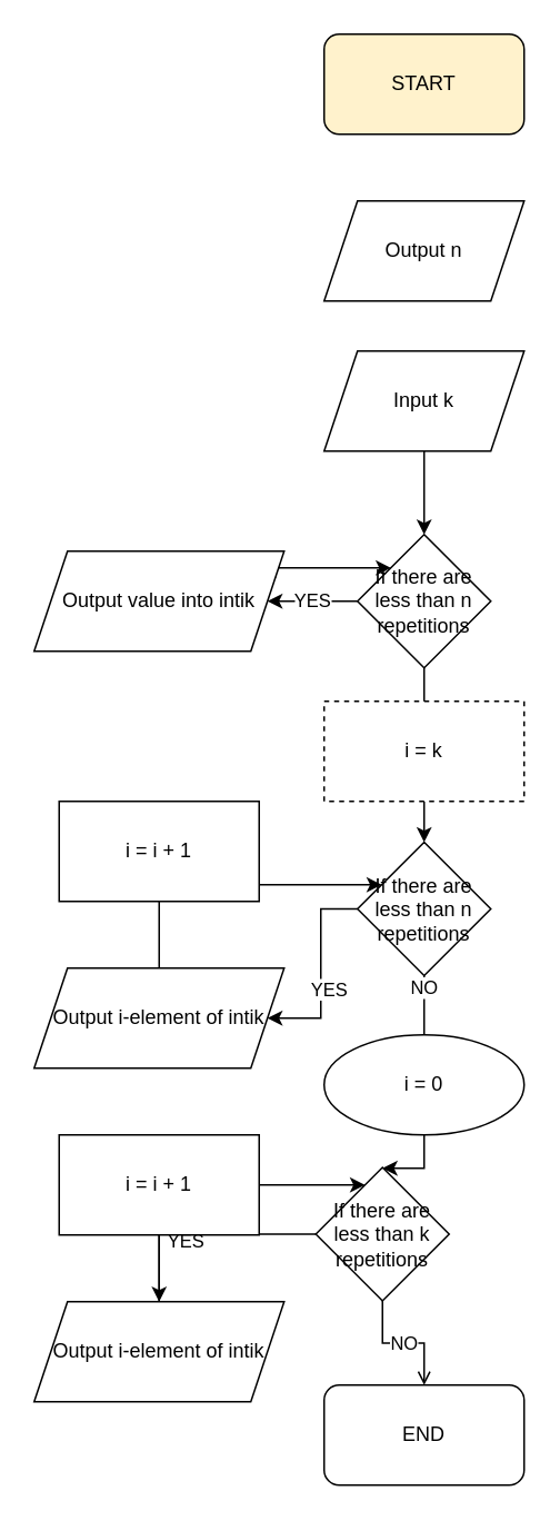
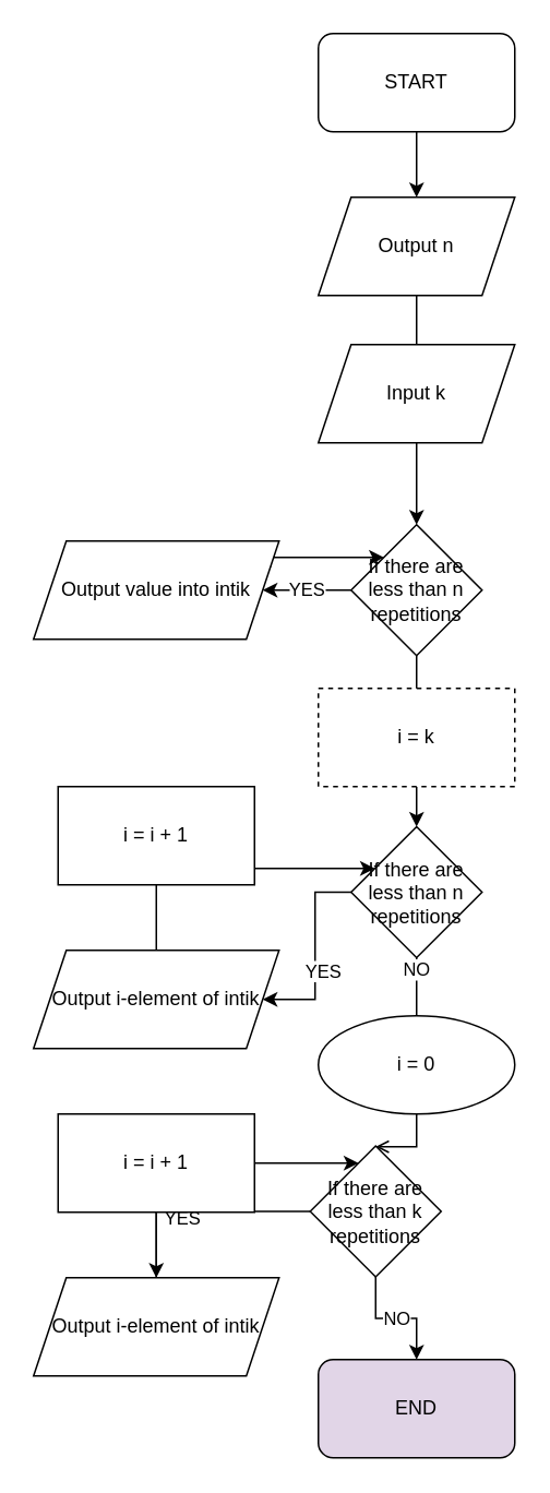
  <mxCell id="0" />
  <mxCell id="1" parent="0" />
- <mxCell id="3" value="START" style="rounded=1;whiteSpace=wrap;html=1;fillColor=#fff2cc;" vertex="1" parent="1"><mxGeometry x="194" y="20" width="120" height="60" as="geometry" /></mxCell>
- <mxCell id="4" value="END" style="rounded=1;whiteSpace=wrap;html=1;" vertex="1" parent="1"><mxGeometry x="194" y="830" width="120" height="60" as="geometry" /></mxCell>
+ <mxCell id="2" style="edgeStyle=orthogonalEdgeStyle;rounded=0;orthogonalLoop=1;jettySize=auto;html=1;" edge="1" parent="1" source="3" target="6"><mxGeometry relative="1" as="geometry" /></mxCell>
+ <mxCell id="3" value="START" style="rounded=1;whiteSpace=wrap;html=1;" vertex="1" parent="1"><mxGeometry x="194" y="20" width="120" height="60" as="geometry" /></mxCell>
+ <mxCell id="4" value="END" style="rounded=1;whiteSpace=wrap;html=1;fillColor=#e1d5e7;" vertex="1" parent="1"><mxGeometry x="194" y="830" width="120" height="60" as="geometry" /></mxCell>
  <mxCell id="5" style="edgeStyle=orthogonalEdgeStyle;rounded=0;orthogonalLoop=1;jettySize=auto;html=1;startArrow=none;" edge="1" parent="1" source="12" target="9"><mxGeometry relative="1" as="geometry" /></mxCell>
  <mxCell id="6" value="Output n" style="shape=parallelogram;perimeter=parallelogramPerimeter;whiteSpace=wrap;html=1;fixedSize=1;" vertex="1" parent="1"><mxGeometry x="194" y="120" width="120" height="60" as="geometry" /></mxCell>
  <mxCell id="7" value="YES" style="edgeStyle=orthogonalEdgeStyle;rounded=0;orthogonalLoop=1;jettySize=auto;html=1;" edge="1" parent="1" source="9" target="11"><mxGeometry relative="1" as="geometry" /></mxCell>
  <mxCell id="8" style="edgeStyle=orthogonalEdgeStyle;rounded=0;orthogonalLoop=1;jettySize=auto;html=1;startArrow=none;" edge="1" parent="1" source="18" target="17"><mxGeometry relative="1" as="geometry" /></mxCell>
  <mxCell id="9" value="If there are less than n repetitions" style="rhombus;whiteSpace=wrap;html=1;" vertex="1" parent="1"><mxGeometry x="214" y="320" width="80" height="80" as="geometry" /></mxCell>
  <mxCell id="10" style="edgeStyle=orthogonalEdgeStyle;rounded=0;orthogonalLoop=1;jettySize=auto;html=1;exitX=1;exitY=0.25;exitDx=0;exitDy=0;" edge="1" parent="1" source="11" target="9"><mxGeometry relative="1" as="geometry"><Array as="points"><mxPoint x="165" y="340" /></Array></mxGeometry></mxCell>
  <mxCell id="11" value="Output value into intik" style="shape=parallelogram;perimeter=parallelogramPerimeter;whiteSpace=wrap;html=1;fixedSize=1;" vertex="1" parent="1"><mxGeometry x="20" y="330" width="150" height="60" as="geometry" /></mxCell>
  <mxCell id="12" value="Input k" style="shape=parallelogram;perimeter=parallelogramPerimeter;whiteSpace=wrap;html=1;fixedSize=1;" vertex="1" parent="1"><mxGeometry x="194" y="210" width="120" height="60" as="geometry" /></mxCell>
+ <mxCell id="13" value="" style="edgeStyle=orthogonalEdgeStyle;rounded=0;orthogonalLoop=1;jettySize=auto;html=1;endArrow=none;" edge="1" parent="1" source="6" target="12"><mxGeometry relative="1" as="geometry"><mxPoint x="254" y="160" as="sourcePoint" /><mxPoint x="254" y="320" as="targetPoint" /></mxGeometry></mxCell>
  <mxCell id="14" style="edgeStyle=orthogonalEdgeStyle;rounded=0;orthogonalLoop=1;jettySize=auto;html=1;" edge="1" parent="1" source="17" target="21"><mxGeometry relative="1" as="geometry" /></mxCell>
  <mxCell id="15" value="YES" style="edgeLabel;html=1;align=center;verticalAlign=middle;resizable=0;points=[];" vertex="1" connectable="0" parent="14"><mxGeometry x="0.179" y="4" relative="1" as="geometry"><mxPoint as="offset" /></mxGeometry></mxCell>
- <mxCell id="16" style="edgeStyle=orthogonalEdgeStyle;rounded=0;orthogonalLoop=1;jettySize=auto;html=1;startArrow=none;" edge="1" parent="1" source="32" target="27"><mxGeometry relative="1" as="geometry" /></mxCell>
+ <mxCell id="16" style="edgeStyle=orthogonalEdgeStyle;rounded=0;orthogonalLoop=1;jettySize=auto;html=1;startArrow=none;endArrow=open;" edge="1" parent="1" source="32" target="27"><mxGeometry relative="1" as="geometry" /></mxCell>
  <mxCell id="17" value="If there are less than n repetitions" style="rhombus;whiteSpace=wrap;html=1;" vertex="1" parent="1"><mxGeometry x="214" y="504.5" width="80" height="80" as="geometry" /></mxCell>
  <mxCell id="18" value="i = k" style="rounded=0;whiteSpace=wrap;html=1;dashed=1;" vertex="1" parent="1"><mxGeometry x="194" y="420" width="120" height="60" as="geometry" /></mxCell>
  <mxCell id="19" value="" style="edgeStyle=orthogonalEdgeStyle;rounded=0;orthogonalLoop=1;jettySize=auto;html=1;endArrow=none;" edge="1" parent="1" source="9" target="18"><mxGeometry relative="1" as="geometry"><mxPoint x="254" y="400" as="sourcePoint" /><mxPoint x="254" y="520" as="targetPoint" /></mxGeometry></mxCell>
  <mxCell id="20" style="edgeStyle=orthogonalEdgeStyle;rounded=0;orthogonalLoop=1;jettySize=auto;html=1;startArrow=none;" edge="1" parent="1" source="22" target="17"><mxGeometry relative="1" as="geometry"><Array as="points"><mxPoint x="190" y="530" /><mxPoint x="190" y="530" /></Array></mxGeometry></mxCell>
  <mxCell id="21" value="Output i-element of intik" style="shape=parallelogram;perimeter=parallelogramPerimeter;whiteSpace=wrap;html=1;fixedSize=1;" vertex="1" parent="1"><mxGeometry x="20" y="580" width="150" height="60" as="geometry" /></mxCell>
  <mxCell id="22" value="i = i + 1" style="rounded=0;whiteSpace=wrap;html=1;" vertex="1" parent="1"><mxGeometry x="35" y="480" width="120" height="60" as="geometry" /></mxCell>
  <mxCell id="23" value="" style="edgeStyle=orthogonalEdgeStyle;rounded=0;orthogonalLoop=1;jettySize=auto;html=1;endArrow=none;" edge="1" parent="1" source="21" target="22"><mxGeometry relative="1" as="geometry"><mxPoint x="95" y="580" as="sourcePoint" /><mxPoint x="228.5" y="530" as="targetPoint" /><Array as="points" /></mxGeometry></mxCell>
  <mxCell id="24" style="edgeStyle=orthogonalEdgeStyle;rounded=0;orthogonalLoop=1;jettySize=auto;html=1;" edge="1" parent="1" source="27" target="29"><mxGeometry relative="1" as="geometry" /></mxCell>
  <mxCell id="25" value="YES" style="edgeLabel;html=1;align=center;verticalAlign=middle;resizable=0;points=[];" vertex="1" connectable="0" parent="24"><mxGeometry x="0.179" y="4" relative="1" as="geometry"><mxPoint as="offset" /></mxGeometry></mxCell>
- <mxCell id="26" value="NO" style="edgeStyle=orthogonalEdgeStyle;rounded=0;orthogonalLoop=1;jettySize=auto;html=1;endArrow=open;" edge="1" parent="1" source="27" target="4"><mxGeometry relative="1" as="geometry" /></mxCell>
+ <mxCell id="26" value="NO" style="edgeStyle=orthogonalEdgeStyle;rounded=0;orthogonalLoop=1;jettySize=auto;html=1;" edge="1" parent="1" source="27" target="4"><mxGeometry relative="1" as="geometry" /></mxCell>
  <mxCell id="27" value="If there are less than k repetitions" style="rhombus;whiteSpace=wrap;html=1;" vertex="1" parent="1"><mxGeometry x="189" y="699.5" width="80" height="80" as="geometry" /></mxCell>
  <mxCell id="28" style="edgeStyle=orthogonalEdgeStyle;rounded=0;orthogonalLoop=1;jettySize=auto;html=1;startArrow=none;" edge="1" parent="1" source="30" target="27"><mxGeometry relative="1" as="geometry"><Array as="points"><mxPoint x="190" y="730" /><mxPoint x="190" y="730" /></Array></mxGeometry></mxCell>
  <mxCell id="29" value="Output i-element of intik" style="shape=parallelogram;perimeter=parallelogramPerimeter;whiteSpace=wrap;html=1;fixedSize=1;" vertex="1" parent="1"><mxGeometry x="20" y="780" width="150" height="60" as="geometry" /></mxCell>
  <mxCell id="30" value="i = i + 1" style="rounded=0;whiteSpace=wrap;html=1;" vertex="1" parent="1"><mxGeometry x="35" y="680" width="120" height="60" as="geometry" /></mxCell>
  <mxCell id="31" value="" style="edgeStyle=orthogonalEdgeStyle;rounded=0;orthogonalLoop=1;jettySize=auto;html=1;endArrow=none;" edge="1" parent="1" source="29" target="30"><mxGeometry relative="1" as="geometry"><mxPoint x="95" y="780" as="sourcePoint" /><mxPoint x="228.5" y="730" as="targetPoint" /><Array as="points" /></mxGeometry></mxCell>
  <mxCell id="32" value="i = 0" style="ellipse;whiteSpace=wrap;html=1;" vertex="1" parent="1"><mxGeometry x="194" y="620" width="120" height="60" as="geometry" /></mxCell>
  <mxCell id="33" value="" style="edgeStyle=orthogonalEdgeStyle;rounded=0;orthogonalLoop=1;jettySize=auto;html=1;endArrow=none;" edge="1" parent="1" source="17" target="32"><mxGeometry relative="1" as="geometry"><mxPoint x="254" y="584.5" as="sourcePoint" /><mxPoint x="254" y="684.5" as="targetPoint" /></mxGeometry></mxCell>
  <mxCell id="34" value="NO" style="edgeLabel;html=1;align=center;verticalAlign=middle;resizable=0;points=[];" vertex="1" connectable="0" parent="33"><mxGeometry x="-0.663" y="-1" relative="1" as="geometry"><mxPoint as="offset" /></mxGeometry></mxCell>
